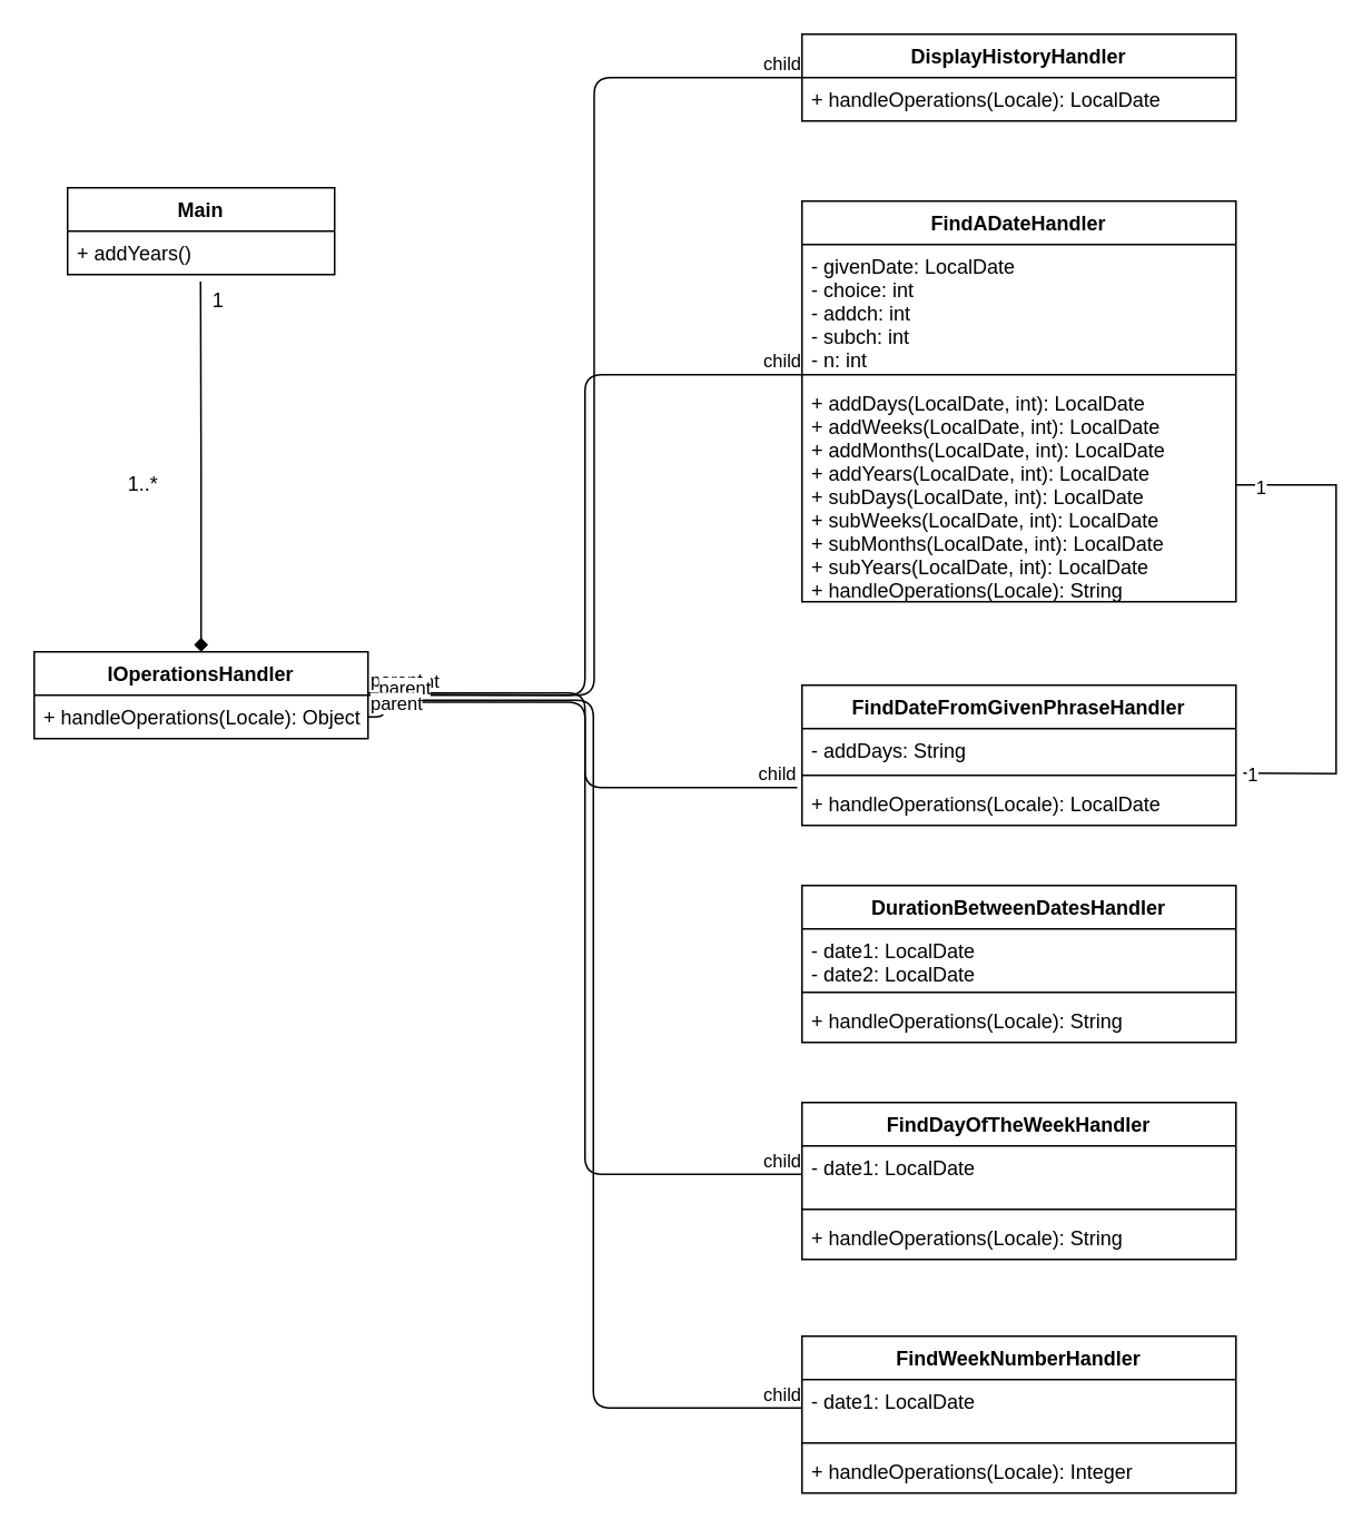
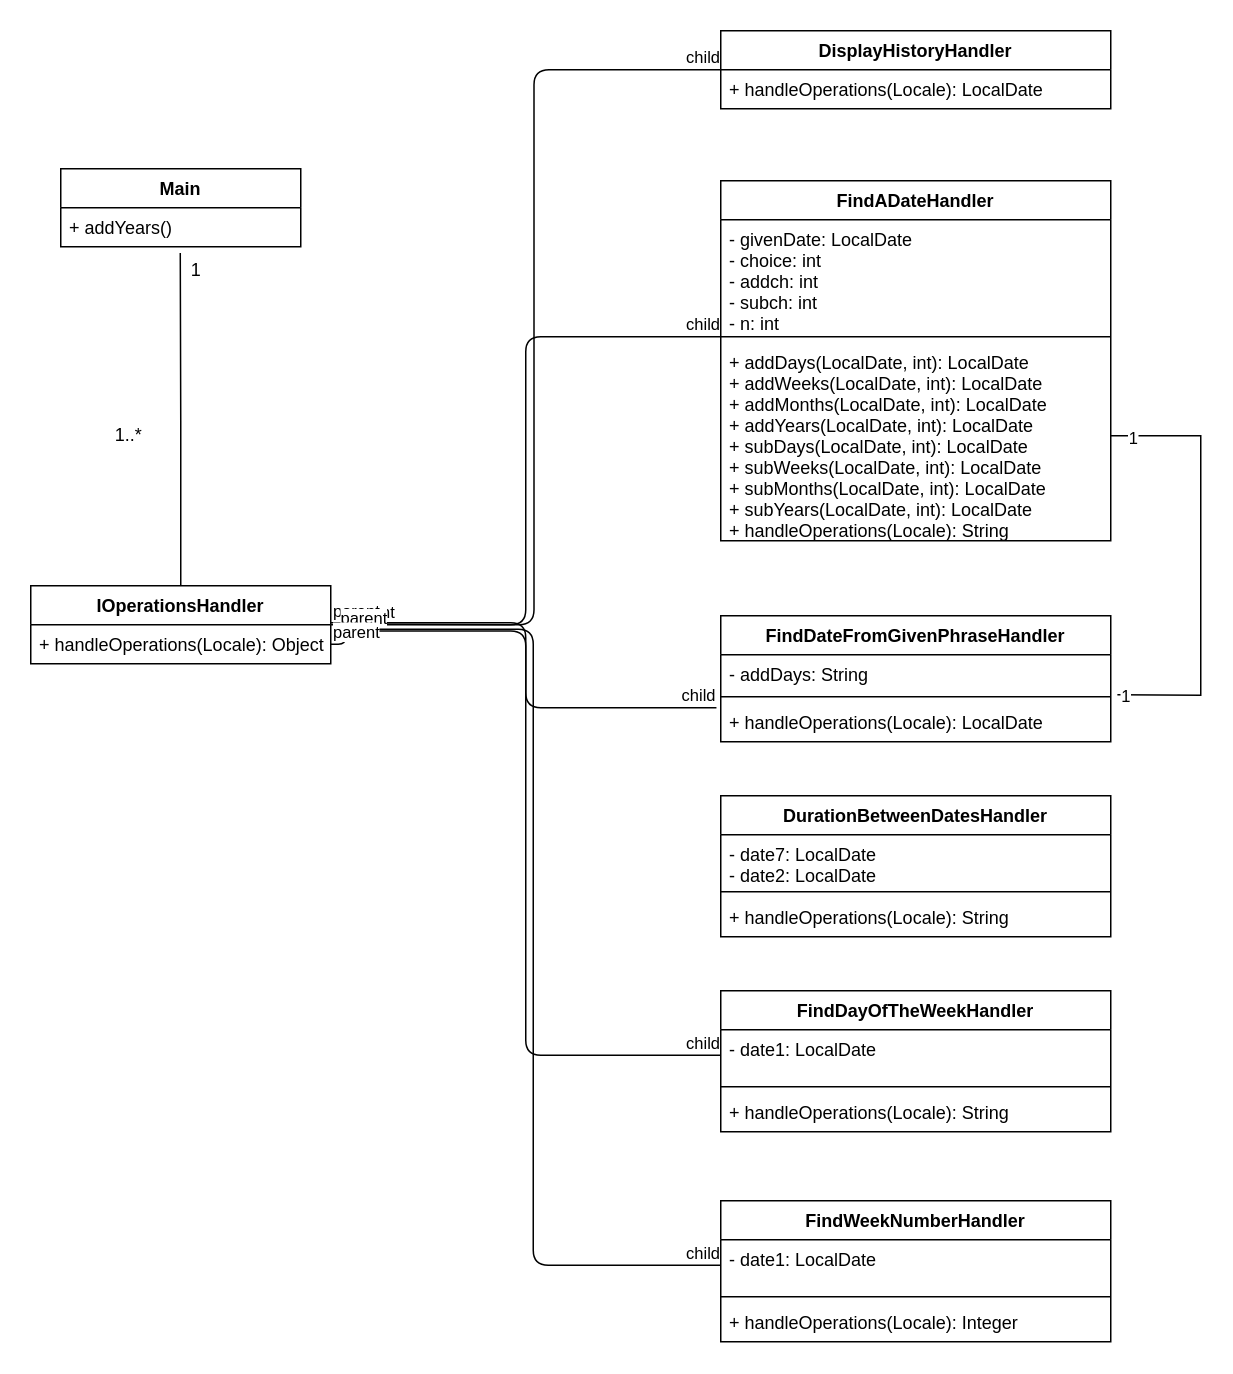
  <mxCell id="0" />
  <mxCell id="1" parent="0" />
  <mxCell id="2" value="Main" style="swimlane;fontStyle=1;align=center;verticalAlign=top;childLayout=stackLayout;horizontal=1;startSize=26;horizontalStack=0;resizeParent=1;resizeParentMax=0;resizeLast=0;collapsible=1;marginBottom=0;" vertex="1" parent="1"><mxGeometry x="40" y="112" width="160" height="52" as="geometry"><mxRectangle x="70" y="60" width="60" height="26" as="alternateBounds" /></mxGeometry></mxCell>
  <mxCell id="3" value="+ addYears()" style="text;strokeColor=none;fillColor=none;align=left;verticalAlign=top;spacingLeft=4;spacingRight=4;overflow=hidden;rotatable=0;points=[[0,0.5],[1,0.5]];portConstraint=eastwest;" vertex="1" parent="2"><mxGeometry y="26" width="160" height="26" as="geometry" /></mxCell>
  <mxCell id="4" value="FindADateHandler" style="swimlane;fontStyle=1;align=center;verticalAlign=top;childLayout=stackLayout;horizontal=1;startSize=26;horizontalStack=0;resizeParent=1;resizeParentMax=0;resizeLast=0;collapsible=1;marginBottom=0;" vertex="1" parent="1"><mxGeometry x="480" y="120" width="260" height="240" as="geometry" /></mxCell>
  <mxCell id="5" value="- givenDate: LocalDate&#10;- choice: int&#10;- addch: int&#10;- subch: int&#10;- n: int" style="text;strokeColor=none;fillColor=none;align=left;verticalAlign=top;spacingLeft=4;spacingRight=4;overflow=hidden;rotatable=0;points=[[0,0.5],[1,0.5]];portConstraint=eastwest;" vertex="1" parent="4"><mxGeometry y="26" width="260" height="74" as="geometry" /></mxCell>
  <mxCell id="6" value="" style="line;strokeWidth=1;fillColor=none;align=left;verticalAlign=middle;spacingTop=-1;spacingLeft=3;spacingRight=3;rotatable=0;labelPosition=right;points=[];portConstraint=eastwest;" vertex="1" parent="4"><mxGeometry y="100" width="260" height="8" as="geometry" /></mxCell>
  <mxCell id="7" value="+ addDays(LocalDate, int): LocalDate&#10;+ addWeeks(LocalDate, int): LocalDate&#10;+ addMonths(LocalDate, int): LocalDate&#10;+ addYears(LocalDate, int): LocalDate&#10;+ subDays(LocalDate, int): LocalDate&#10;+ subWeeks(LocalDate, int): LocalDate&#10;+ subMonths(LocalDate, int): LocalDate&#10;+ subYears(LocalDate, int): LocalDate&#10;+ handleOperations(Locale): String" style="text;strokeColor=none;fillColor=none;align=left;verticalAlign=top;spacingLeft=4;spacingRight=4;overflow=hidden;rotatable=0;points=[[0,0.5],[1,0.5]];portConstraint=eastwest;" vertex="1" parent="4"><mxGeometry y="108" width="260" height="132" as="geometry" /></mxCell>
  <mxCell id="8" value="DisplayHistoryHandler" style="swimlane;fontStyle=1;align=center;verticalAlign=top;childLayout=stackLayout;horizontal=1;startSize=26;horizontalStack=0;resizeParent=1;resizeParentMax=0;resizeLast=0;collapsible=1;marginBottom=0;" vertex="1" parent="1"><mxGeometry x="480" y="20" width="260" height="52" as="geometry" /></mxCell>
  <mxCell id="9" value="+ handleOperations(Locale): LocalDate" style="text;strokeColor=none;fillColor=none;align=left;verticalAlign=top;spacingLeft=4;spacingRight=4;overflow=hidden;rotatable=0;points=[[0,0.5],[1,0.5]];portConstraint=eastwest;" vertex="1" parent="8"><mxGeometry y="26" width="260" height="26" as="geometry" /></mxCell>
  <mxCell id="10" value="FindWeekNumberHandler" style="swimlane;fontStyle=1;align=center;verticalAlign=top;childLayout=stackLayout;horizontal=1;startSize=26;horizontalStack=0;resizeParent=1;resizeParentMax=0;resizeLast=0;collapsible=1;marginBottom=0;" vertex="1" parent="1"><mxGeometry x="480" y="800" width="260" height="94" as="geometry" /></mxCell>
  <mxCell id="11" value="- date1: LocalDate" style="text;strokeColor=none;fillColor=none;align=left;verticalAlign=top;spacingLeft=4;spacingRight=4;overflow=hidden;rotatable=0;points=[[0,0.5],[1,0.5]];portConstraint=eastwest;" vertex="1" parent="10"><mxGeometry y="26" width="260" height="34" as="geometry" /></mxCell>
  <mxCell id="12" value="" style="line;strokeWidth=1;fillColor=none;align=left;verticalAlign=middle;spacingTop=-1;spacingLeft=3;spacingRight=3;rotatable=0;labelPosition=right;points=[];portConstraint=eastwest;" vertex="1" parent="10"><mxGeometry y="60" width="260" height="8" as="geometry" /></mxCell>
  <mxCell id="13" value="+ handleOperations(Locale): Integer" style="text;strokeColor=none;fillColor=none;align=left;verticalAlign=top;spacingLeft=4;spacingRight=4;overflow=hidden;rotatable=0;points=[[0,0.5],[1,0.5]];portConstraint=eastwest;" vertex="1" parent="10"><mxGeometry y="68" width="260" height="26" as="geometry" /></mxCell>
  <mxCell id="14" value="FindDayOfTheWeekHandler" style="swimlane;fontStyle=1;align=center;verticalAlign=top;childLayout=stackLayout;horizontal=1;startSize=26;horizontalStack=0;resizeParent=1;resizeParentMax=0;resizeLast=0;collapsible=1;marginBottom=0;" vertex="1" parent="1"><mxGeometry x="480" y="660" width="260" height="94" as="geometry" /></mxCell>
  <mxCell id="15" value="- date1: LocalDate" style="text;strokeColor=none;fillColor=none;align=left;verticalAlign=top;spacingLeft=4;spacingRight=4;overflow=hidden;rotatable=0;points=[[0,0.5],[1,0.5]];portConstraint=eastwest;" vertex="1" parent="14"><mxGeometry y="26" width="260" height="34" as="geometry" /></mxCell>
  <mxCell id="16" value="" style="line;strokeWidth=1;fillColor=none;align=left;verticalAlign=middle;spacingTop=-1;spacingLeft=3;spacingRight=3;rotatable=0;labelPosition=right;points=[];portConstraint=eastwest;" vertex="1" parent="14"><mxGeometry y="60" width="260" height="8" as="geometry" /></mxCell>
  <mxCell id="17" value="+ handleOperations(Locale): String" style="text;strokeColor=none;fillColor=none;align=left;verticalAlign=top;spacingLeft=4;spacingRight=4;overflow=hidden;rotatable=0;points=[[0,0.5],[1,0.5]];portConstraint=eastwest;" vertex="1" parent="14"><mxGeometry y="68" width="260" height="26" as="geometry" /></mxCell>
  <mxCell id="18" value="FindDateFromGivenPhraseHandler" style="swimlane;fontStyle=1;align=center;verticalAlign=top;childLayout=stackLayout;horizontal=1;startSize=26;horizontalStack=0;resizeParent=1;resizeParentMax=0;resizeLast=0;collapsible=1;marginBottom=0;" vertex="1" parent="1"><mxGeometry x="480" y="410" width="260" height="84" as="geometry" /></mxCell>
  <mxCell id="19" value="- addDays: String" style="text;strokeColor=none;fillColor=none;align=left;verticalAlign=top;spacingLeft=4;spacingRight=4;overflow=hidden;rotatable=0;points=[[0,0.5],[1,0.5]];portConstraint=eastwest;" vertex="1" parent="18"><mxGeometry y="26" width="260" height="24" as="geometry" /></mxCell>
  <mxCell id="20" value="" style="line;strokeWidth=1;fillColor=none;align=left;verticalAlign=middle;spacingTop=-1;spacingLeft=3;spacingRight=3;rotatable=0;labelPosition=right;points=[];portConstraint=eastwest;" vertex="1" parent="18"><mxGeometry y="50" width="260" height="8" as="geometry" /></mxCell>
  <mxCell id="21" value="+ handleOperations(Locale): LocalDate" style="text;strokeColor=none;fillColor=none;align=left;verticalAlign=top;spacingLeft=4;spacingRight=4;overflow=hidden;rotatable=0;points=[[0,0.5],[1,0.5]];portConstraint=eastwest;" vertex="1" parent="18"><mxGeometry y="58" width="260" height="26" as="geometry" /></mxCell>
  <mxCell id="22" value="DurationBetweenDatesHandler" style="swimlane;fontStyle=1;align=center;verticalAlign=top;childLayout=stackLayout;horizontal=1;startSize=26;horizontalStack=0;resizeParent=1;resizeParentMax=0;resizeLast=0;collapsible=1;marginBottom=0;" vertex="1" parent="1"><mxGeometry x="480" y="530" width="260" height="94" as="geometry" /></mxCell>
- <mxCell id="23" value="- date1: LocalDate&#10;- date2: LocalDate" style="text;strokeColor=none;fillColor=none;align=left;verticalAlign=top;spacingLeft=4;spacingRight=4;overflow=hidden;rotatable=0;points=[[0,0.5],[1,0.5]];portConstraint=eastwest;" vertex="1" parent="22"><mxGeometry y="26" width="260" height="34" as="geometry" /></mxCell>
+ <mxCell id="23" value="- date7: LocalDate&#10;- date2: LocalDate" style="text;strokeColor=none;fillColor=none;align=left;verticalAlign=top;spacingLeft=4;spacingRight=4;overflow=hidden;rotatable=0;points=[[0,0.5],[1,0.5]];portConstraint=eastwest;" vertex="1" parent="22"><mxGeometry y="26" width="260" height="34" as="geometry" /></mxCell>
  <mxCell id="24" value="" style="line;strokeWidth=1;fillColor=none;align=left;verticalAlign=middle;spacingTop=-1;spacingLeft=3;spacingRight=3;rotatable=0;labelPosition=right;points=[];portConstraint=eastwest;" vertex="1" parent="22"><mxGeometry y="60" width="260" height="8" as="geometry" /></mxCell>
  <mxCell id="25" value="+ handleOperations(Locale): String" style="text;strokeColor=none;fillColor=none;align=left;verticalAlign=top;spacingLeft=4;spacingRight=4;overflow=hidden;rotatable=0;points=[[0,0.5],[1,0.5]];portConstraint=eastwest;" vertex="1" parent="22"><mxGeometry y="68" width="260" height="26" as="geometry" /></mxCell>
  <mxCell id="26" value="" style="endArrow=none;html=1;edgeStyle=orthogonalEdgeStyle;entryX=0;entryY=0.5;entryDx=0;entryDy=0;" edge="1" parent="1" target="8"><mxGeometry relative="1" as="geometry"><mxPoint x="230" y="415.5" as="sourcePoint" /><mxPoint x="390" y="415.5" as="targetPoint" /></mxGeometry></mxCell>
  <mxCell id="27" value="parent" style="edgeLabel;resizable=0;html=1;align=left;verticalAlign=bottom;" connectable="0" vertex="1" parent="26"><mxGeometry x="-1" relative="1" as="geometry" /></mxCell>
  <mxCell id="28" value="child" style="edgeLabel;resizable=0;html=1;align=right;verticalAlign=bottom;" connectable="0" vertex="1" parent="26"><mxGeometry x="1" relative="1" as="geometry" /></mxCell>
  <mxCell id="29" value="" style="endArrow=none;html=1;edgeStyle=orthogonalEdgeStyle;exitX=1;exitY=0.5;exitDx=0;exitDy=0;" edge="1" parent="1" source="42" target="6"><mxGeometry relative="1" as="geometry"><mxPoint x="265" y="430" as="sourcePoint" /><mxPoint x="425" y="430" as="targetPoint" /></mxGeometry></mxCell>
  <mxCell id="30" value="parent" style="edgeLabel;resizable=0;html=1;align=left;verticalAlign=bottom;" connectable="0" vertex="1" parent="29"><mxGeometry x="-1" relative="1" as="geometry" /></mxCell>
  <mxCell id="31" value="child" style="edgeLabel;resizable=0;html=1;align=right;verticalAlign=bottom;" connectable="0" vertex="1" parent="29"><mxGeometry x="1" relative="1" as="geometry" /></mxCell>
  <mxCell id="32" value="" style="endArrow=none;html=1;edgeStyle=orthogonalEdgeStyle;exitX=1;exitY=-0.054;exitDx=0;exitDy=0;exitPerimeter=0;entryX=-0.011;entryY=0.131;entryDx=0;entryDy=0;entryPerimeter=0;" edge="1" parent="1" source="43" target="21"><mxGeometry relative="1" as="geometry"><mxPoint x="265" y="530" as="sourcePoint" /><mxPoint x="425" y="530" as="targetPoint" /></mxGeometry></mxCell>
  <mxCell id="33" value="parent" style="edgeLabel;resizable=0;html=1;align=left;verticalAlign=bottom;" connectable="0" vertex="1" parent="32"><mxGeometry x="-1" relative="1" as="geometry" /></mxCell>
  <mxCell id="34" value="child" style="edgeLabel;resizable=0;html=1;align=right;verticalAlign=bottom;" connectable="0" vertex="1" parent="32"><mxGeometry x="1" relative="1" as="geometry" /></mxCell>
  <mxCell id="35" value="" style="endArrow=none;html=1;edgeStyle=orthogonalEdgeStyle;exitX=1.024;exitY=0.162;exitDx=0;exitDy=0;exitPerimeter=0;entryX=0;entryY=0.5;entryDx=0;entryDy=0;" edge="1" parent="1" source="43" target="15"><mxGeometry relative="1" as="geometry"><mxPoint x="80" y="530" as="sourcePoint" /><mxPoint x="240" y="530" as="targetPoint" /></mxGeometry></mxCell>
  <mxCell id="36" value="parent" style="edgeLabel;resizable=0;html=1;align=left;verticalAlign=bottom;" connectable="0" vertex="1" parent="35"><mxGeometry x="-1" relative="1" as="geometry" /></mxCell>
  <mxCell id="37" value="child" style="edgeLabel;resizable=0;html=1;align=right;verticalAlign=bottom;" connectable="0" vertex="1" parent="35"><mxGeometry x="1" relative="1" as="geometry" /></mxCell>
  <mxCell id="38" value="" style="endArrow=none;html=1;edgeStyle=orthogonalEdgeStyle;entryX=0;entryY=0.5;entryDx=0;entryDy=0;exitX=1;exitY=0.5;exitDx=0;exitDy=0;" edge="1" parent="1" source="43" target="11"><mxGeometry relative="1" as="geometry"><mxPoint x="250" y="419" as="sourcePoint" /><mxPoint x="240" y="560" as="targetPoint" /><Array as="points"><mxPoint x="230" y="419" /><mxPoint x="355" y="419" /><mxPoint x="355" y="843" /></Array></mxGeometry></mxCell>
  <mxCell id="39" value="parent" style="edgeLabel;resizable=0;html=1;align=left;verticalAlign=bottom;" connectable="0" vertex="1" parent="38"><mxGeometry x="-1" relative="1" as="geometry" /></mxCell>
  <mxCell id="40" value="child" style="edgeLabel;resizable=0;html=1;align=right;verticalAlign=bottom;" connectable="0" vertex="1" parent="38"><mxGeometry x="1" relative="1" as="geometry" /></mxCell>
- <mxCell id="41" value="" style="endArrow=diamond;html=1;rounded=0;entryX=0.5;entryY=0;entryDx=0;entryDy=0;exitX=0.498;exitY=1.162;exitDx=0;exitDy=0;exitPerimeter=0;" edge="1" parent="1" source="3" target="42"><mxGeometry relative="1" as="geometry"><mxPoint x="170" y="220" as="sourcePoint" /><mxPoint x="240" y="270" as="targetPoint" /><Array as="points"><mxPoint x="120" y="280" /></Array></mxGeometry></mxCell>
+ <mxCell id="41" value="" style="endArrow=none;html=1;rounded=0;entryX=0.5;entryY=0;entryDx=0;entryDy=0;exitX=0.498;exitY=1.162;exitDx=0;exitDy=0;exitPerimeter=0;" edge="1" parent="1" source="3" target="42"><mxGeometry relative="1" as="geometry"><mxPoint x="170" y="220" as="sourcePoint" /><mxPoint x="240" y="270" as="targetPoint" /><Array as="points"><mxPoint x="120" y="280" /></Array></mxGeometry></mxCell>
  <mxCell id="42" value="IOperationsHandler" style="swimlane;fontStyle=1;align=center;verticalAlign=top;childLayout=stackLayout;horizontal=1;startSize=26;horizontalStack=0;resizeParent=1;resizeParentMax=0;resizeLast=0;collapsible=1;marginBottom=0;" vertex="1" parent="1"><mxGeometry x="20" y="390" width="200" height="52" as="geometry" /></mxCell>
  <mxCell id="43" value="+ handleOperations(Locale): Object" style="text;strokeColor=none;fillColor=none;align=left;verticalAlign=top;spacingLeft=4;spacingRight=4;overflow=hidden;rotatable=0;points=[[0,0.5],[1,0.5]];portConstraint=eastwest;" vertex="1" parent="42"><mxGeometry y="26" width="200" height="26" as="geometry" /></mxCell>
  <mxCell id="44" value="1" style="text;html=1;align=center;verticalAlign=middle;resizable=0;points=[];autosize=1;" vertex="1" parent="1"><mxGeometry x="120" y="170" width="20" height="20" as="geometry" /></mxCell>
  <mxCell id="45" value="1..*" style="text;html=1;align=center;verticalAlign=middle;resizable=0;points=[];autosize=1;" vertex="1" parent="1"><mxGeometry x="70" y="280" width="30" height="20" as="geometry" /></mxCell>
  <mxCell id="46" value="" style="endArrow=none;html=1;rounded=0;entryX=1.017;entryY=1.108;entryDx=0;entryDy=0;entryPerimeter=0;" edge="1" parent="1" target="19"><mxGeometry relative="1" as="geometry"><mxPoint x="740" y="290" as="sourcePoint" /><mxPoint x="800.32" y="471.79" as="targetPoint" /><Array as="points"><mxPoint x="800" y="290" /><mxPoint x="800" y="463" /></Array></mxGeometry></mxCell>
  <mxCell id="47" value="1" style="edgeLabel;html=1;align=center;verticalAlign=middle;resizable=0;points=[];" vertex="1" connectable="0" parent="46"><mxGeometry x="0.962" y="1" relative="1" as="geometry"><mxPoint as="offset" /></mxGeometry></mxCell>
  <mxCell id="48" value="1" style="edgeLabel;html=1;align=center;verticalAlign=middle;resizable=0;points=[];" vertex="1" connectable="0" parent="46"><mxGeometry x="-0.9" y="-1" relative="1" as="geometry"><mxPoint as="offset" /></mxGeometry></mxCell>
